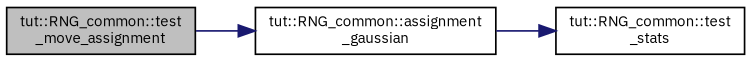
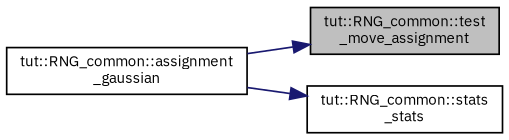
  digraph {
    fontname="IBM Plex Sans"
    rankdir=LR
    node [color=black fontname="IBM Plex Sans" fontsize=9 shape=record]
    edge [color=midnightblue fontname="IBM Plex Sans" fontsize=9 labelfontname="sans-serif" labelfontsize=9 style=solid]
    n1 [fillcolor=grey75 fontcolor=black height=0.2 label="tut::RNG_common::test\l_move_assignment" style=filled width=0.4]
    n2 [height=0.2 label="tut::RNG_common::assignment\l_gaussian" width=0.4]
-   n3 [height=0.2 label="tut::RNG_common::test\l_stats" width=0.4]
-   n1 -> n2
+   n3 [height=0.2 label="tut::RNG_common::stats\l_stats" width=0.4]
+   n2 -> n1
    n2 -> n3
  }
